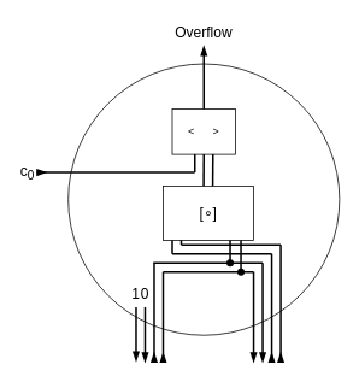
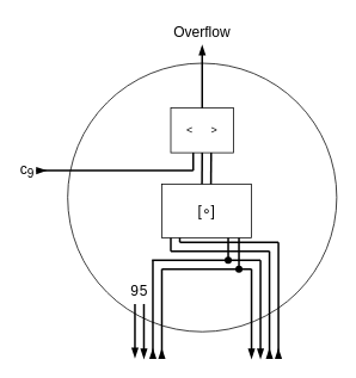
  <mxCell id="0" />
  <mxCell id="1" parent="0" />
  <mxCell id="2" value="" style="ellipse;whiteSpace=wrap;html=1;aspect=fixed;fillColor=none;" parent="1" vertex="1"><mxGeometry x="75" y="70" width="300" height="300" as="geometry" /></mxCell>
  <mxCell id="3" value="" style="endArrow=none;html=1;rounded=0;strokeWidth=2;endFill=0;" parent="1" edge="1"><mxGeometry width="50" height="50" relative="1" as="geometry"><mxPoint x="170" y="400" as="sourcePoint" /><mxPoint x="170" y="290" as="targetPoint" /></mxGeometry></mxCell>
  <mxCell id="4" value="" style="endArrow=none;html=1;rounded=0;strokeWidth=2;endFill=0;" parent="1" edge="1"><mxGeometry width="50" height="50" relative="1" as="geometry"><mxPoint x="180" y="400" as="sourcePoint" /><mxPoint x="180" y="300" as="targetPoint" /></mxGeometry></mxCell>
  <mxCell id="5" value="&lt;div&gt;&amp;lt; &amp;nbsp; &amp;nbsp;&amp;nbsp; &amp;gt;&lt;/div&gt;" style="rounded=0;whiteSpace=wrap;html=1;fillColor=none;text=1" parent="1" vertex="1"><mxGeometry x="190" y="120" width="70" height="50" as="geometry" /></mxCell>
  <mxCell id="6" value="" style="endArrow=blockThin;html=1;rounded=0;strokeWidth=2;exitX=0.5;exitY=0;exitDx=0;exitDy=0;endFill=1;" parent="1" source="5" edge="1"><mxGeometry width="50" height="50" relative="1" as="geometry"><mxPoint x="240" y="300" as="sourcePoint" /><mxPoint x="225" y="50" as="targetPoint" /></mxGeometry></mxCell>
- <mxCell id="7" value="&lt;div&gt;c&lt;sub&gt;0&lt;/sub&gt;&lt;/div&gt;" style="text;html=1;strokeColor=none;fillColor=none;align=center;verticalAlign=middle;whiteSpace=wrap;rounded=0;fontSize=16;" parent="1" vertex="1"><mxGeometry x="20" y="175" width="20" height="30" as="geometry" /></mxCell>
+ <mxCell id="7" value="&lt;div&gt;c&lt;sub&gt;9&lt;/sub&gt;&lt;/div&gt;" style="text;html=1;strokeColor=none;fillColor=none;align=center;verticalAlign=middle;whiteSpace=wrap;rounded=0;fontSize=16;" parent="1" vertex="1"><mxGeometry x="20" y="175" width="20" height="30" as="geometry" /></mxCell>
  <mxCell id="8" value="" style="endArrow=none;html=1;rounded=0;strokeWidth=2;endFill=0;startArrow=blockThin;startFill=1;" parent="1" edge="1"><mxGeometry width="50" height="50" relative="1" as="geometry"><mxPoint x="290" y="400" as="sourcePoint" /><mxPoint x="290" y="290" as="targetPoint" /></mxGeometry></mxCell>
  <mxCell id="9" value="" style="endArrow=none;html=1;rounded=0;strokeWidth=2;endFill=0;startArrow=blockThin;startFill=1;" parent="1" edge="1"><mxGeometry width="50" height="50" relative="1" as="geometry"><mxPoint x="280" y="400" as="sourcePoint" /><mxPoint x="280" y="300" as="targetPoint" /></mxGeometry></mxCell>
  <mxCell id="10" value="" style="endArrow=none;html=1;rounded=0;strokeWidth=2;fontSize=16;" parent="1" edge="1"><mxGeometry width="50" height="50" relative="1" as="geometry"><mxPoint x="180" y="300" as="sourcePoint" /><mxPoint x="280" y="300" as="targetPoint" /></mxGeometry></mxCell>
  <mxCell id="11" value="" style="endArrow=none;html=1;rounded=0;strokeWidth=2;fontSize=16;" parent="1" edge="1"><mxGeometry width="50" height="50" relative="1" as="geometry"><mxPoint x="169" y="290" as="sourcePoint" /><mxPoint x="290" y="290" as="targetPoint" /></mxGeometry></mxCell>
  <mxCell id="12" value="&lt;div&gt;[∘]&lt;/div&gt;" style="rounded=0;whiteSpace=wrap;html=1;fontSize=16;fillColor=none;" parent="1" vertex="1"><mxGeometry x="180" y="205" width="100" height="60" as="geometry" /></mxCell>
  <mxCell id="13" value="" style="endArrow=none;html=1;rounded=0;strokeWidth=2;fontSize=16;endFill=0;startArrow=oval;startFill=1;" parent="1" edge="1"><mxGeometry width="50" height="50" relative="1" as="geometry"><mxPoint x="266" y="300" as="sourcePoint" /><mxPoint x="266" y="265" as="targetPoint" /></mxGeometry></mxCell>
  <mxCell id="14" value="" style="endArrow=none;html=1;rounded=0;strokeWidth=2;fontSize=16;endFill=0;startArrow=oval;startFill=1;" parent="1" edge="1"><mxGeometry width="50" height="50" relative="1" as="geometry"><mxPoint x="254" y="290" as="sourcePoint" /><mxPoint x="254" y="265" as="targetPoint" /></mxGeometry></mxCell>
  <mxCell id="15" value="" style="endArrow=none;html=1;rounded=0;strokeWidth=2;endFill=0;" parent="1" edge="1"><mxGeometry width="50" height="50" relative="1" as="geometry"><mxPoint x="300" y="400" as="sourcePoint" /><mxPoint x="300" y="280" as="targetPoint" /></mxGeometry></mxCell>
  <mxCell id="16" value="" style="endArrow=none;html=1;rounded=0;strokeWidth=2;endFill=0;" parent="1" edge="1"><mxGeometry width="50" height="50" relative="1" as="geometry"><mxPoint x="310" y="400" as="sourcePoint" /><mxPoint x="310" y="270" as="targetPoint" /></mxGeometry></mxCell>
  <mxCell id="17" value="" style="endArrow=none;html=1;rounded=0;strokeWidth=2;fontSize=16;" parent="1" edge="1"><mxGeometry width="50" height="50" relative="1" as="geometry"><mxPoint x="190" y="280" as="sourcePoint" /><mxPoint x="300" y="280" as="targetPoint" /></mxGeometry></mxCell>
  <mxCell id="18" value="" style="endArrow=none;html=1;rounded=0;strokeWidth=2;fontSize=16;" parent="1" edge="1"><mxGeometry width="50" height="50" relative="1" as="geometry"><mxPoint x="200" y="270" as="sourcePoint" /><mxPoint x="310" y="270" as="targetPoint" /></mxGeometry></mxCell>
  <mxCell id="19" value="" style="endArrow=blockThin;html=1;rounded=0;strokeWidth=2;endFill=1;" parent="1" edge="1"><mxGeometry width="50" height="50" relative="1" as="geometry"><mxPoint x="300" y="399" as="sourcePoint" /><mxPoint x="300" y="389" as="targetPoint" /></mxGeometry></mxCell>
  <mxCell id="20" value="" style="endArrow=blockThin;html=1;rounded=0;strokeWidth=2;endFill=1;" parent="1" edge="1"><mxGeometry width="50" height="50" relative="1" as="geometry"><mxPoint x="180" y="399" as="sourcePoint" /><mxPoint x="180" y="389" as="targetPoint" /></mxGeometry></mxCell>
  <mxCell id="21" value="" style="endArrow=blockThin;html=1;rounded=0;strokeWidth=2;endFill=1;" parent="1" edge="1"><mxGeometry width="50" height="50" relative="1" as="geometry"><mxPoint x="170" y="399" as="sourcePoint" /><mxPoint x="170" y="389" as="targetPoint" /></mxGeometry></mxCell>
  <mxCell id="22" value="" style="endArrow=blockThin;html=1;rounded=0;strokeWidth=2;endFill=1;" parent="1" edge="1"><mxGeometry width="50" height="50" relative="1" as="geometry"><mxPoint x="310" y="399" as="sourcePoint" /><mxPoint x="310" y="389" as="targetPoint" /></mxGeometry></mxCell>
  <mxCell id="23" value="" style="endArrow=none;html=1;rounded=0;strokeWidth=2;endFill=0;" parent="1" edge="1"><mxGeometry width="50" height="50" relative="1" as="geometry"><mxPoint x="224.75" y="205" as="sourcePoint" /><mxPoint x="225" y="170" as="targetPoint" /></mxGeometry></mxCell>
  <mxCell id="24" value="" style="endArrow=none;html=1;rounded=0;strokeWidth=2;endFill=0;" parent="1" edge="1"><mxGeometry width="50" height="50" relative="1" as="geometry"><mxPoint x="234.75" y="205" as="sourcePoint" /><mxPoint x="235" y="170" as="targetPoint" /></mxGeometry></mxCell>
  <mxCell id="25" value="" style="endArrow=none;html=1;rounded=0;strokeWidth=2;endFill=0;" parent="1" edge="1"><mxGeometry width="50" height="50" relative="1" as="geometry"><mxPoint x="215" y="190" as="sourcePoint" /><mxPoint x="215" y="170" as="targetPoint" /></mxGeometry></mxCell>
  <mxCell id="26" value="" style="endArrow=none;html=1;rounded=0;strokeWidth=2;fontSize=16;" parent="1" edge="1"><mxGeometry width="50" height="50" relative="1" as="geometry"><mxPoint x="40" y="190" as="sourcePoint" /><mxPoint x="215" y="190" as="targetPoint" /></mxGeometry></mxCell>
  <mxCell id="27" value="" style="endArrow=none;html=1;rounded=0;strokeWidth=2;endFill=0;startArrow=blockThin;startFill=1;" parent="1" edge="1"><mxGeometry width="50" height="50" relative="1" as="geometry"><mxPoint x="160" y="400" as="sourcePoint" /><mxPoint x="160" y="339" as="targetPoint" /></mxGeometry></mxCell>
  <mxCell id="28" value="" style="endArrow=none;html=1;rounded=0;strokeWidth=2;endFill=0;startArrow=blockThin;startFill=1;" parent="1" edge="1"><mxGeometry width="50" height="50" relative="1" as="geometry"><mxPoint x="150" y="399" as="sourcePoint" /><mxPoint x="150" y="339" as="targetPoint" /></mxGeometry></mxCell>
- <mxCell id="29" value="&lt;div&gt;0&lt;/div&gt;" style="text;html=1;strokeColor=none;fillColor=none;align=center;verticalAlign=middle;whiteSpace=wrap;rounded=0;fontSize=16;" parent="1" vertex="1"><mxGeometry x="150" y="309" width="20" height="30" as="geometry" /></mxCell>
- <mxCell id="30" value="1" style="text;html=1;strokeColor=none;fillColor=none;align=center;verticalAlign=middle;whiteSpace=wrap;rounded=0;fontSize=16;" parent="1" vertex="1"><mxGeometry x="140" y="309" width="20" height="30" as="geometry" /></mxCell>
+ <mxCell id="29" value="&lt;div&gt;5&lt;/div&gt;" style="text;html=1;strokeColor=none;fillColor=none;align=center;verticalAlign=middle;whiteSpace=wrap;rounded=0;fontSize=16;" parent="1" vertex="1"><mxGeometry x="150" y="309" width="20" height="30" as="geometry" /></mxCell>
+ <mxCell id="30" value="9" style="text;html=1;strokeColor=none;fillColor=none;align=center;verticalAlign=middle;whiteSpace=wrap;rounded=0;fontSize=16;" parent="1" vertex="1"><mxGeometry x="140" y="309" width="20" height="30" as="geometry" /></mxCell>
  <mxCell id="31" value="&lt;div&gt;Overflow&lt;/div&gt;" style="text;html=1;strokeColor=none;fillColor=none;align=center;verticalAlign=middle;whiteSpace=wrap;rounded=0;fontSize=16;" parent="1" vertex="1"><mxGeometry x="215" y="20" width="20" height="30" as="geometry" /></mxCell>
  <mxCell id="32" value="" style="endArrow=blockThin;html=1;rounded=0;strokeWidth=2;endFill=1;" parent="1" edge="1"><mxGeometry width="50" height="50" relative="1" as="geometry"><mxPoint x="41" y="190" as="sourcePoint" /><mxPoint x="51" y="190" as="targetPoint" /></mxGeometry></mxCell>
  <mxCell id="33" value="" style="endArrow=none;html=1;rounded=0;strokeWidth=2;fontSize=16;" edge="1" parent="1"><mxGeometry width="50" height="50" relative="1" as="geometry"><mxPoint x="190" y="280" as="sourcePoint" /><mxPoint x="190" y="265" as="targetPoint" /></mxGeometry></mxCell>
  <mxCell id="34" value="" style="endArrow=none;html=1;rounded=0;strokeWidth=2;fontSize=16;" edge="1" parent="1"><mxGeometry width="50" height="50" relative="1" as="geometry"><mxPoint x="200" y="270" as="sourcePoint" /><mxPoint x="200" y="265" as="targetPoint" /></mxGeometry></mxCell>
